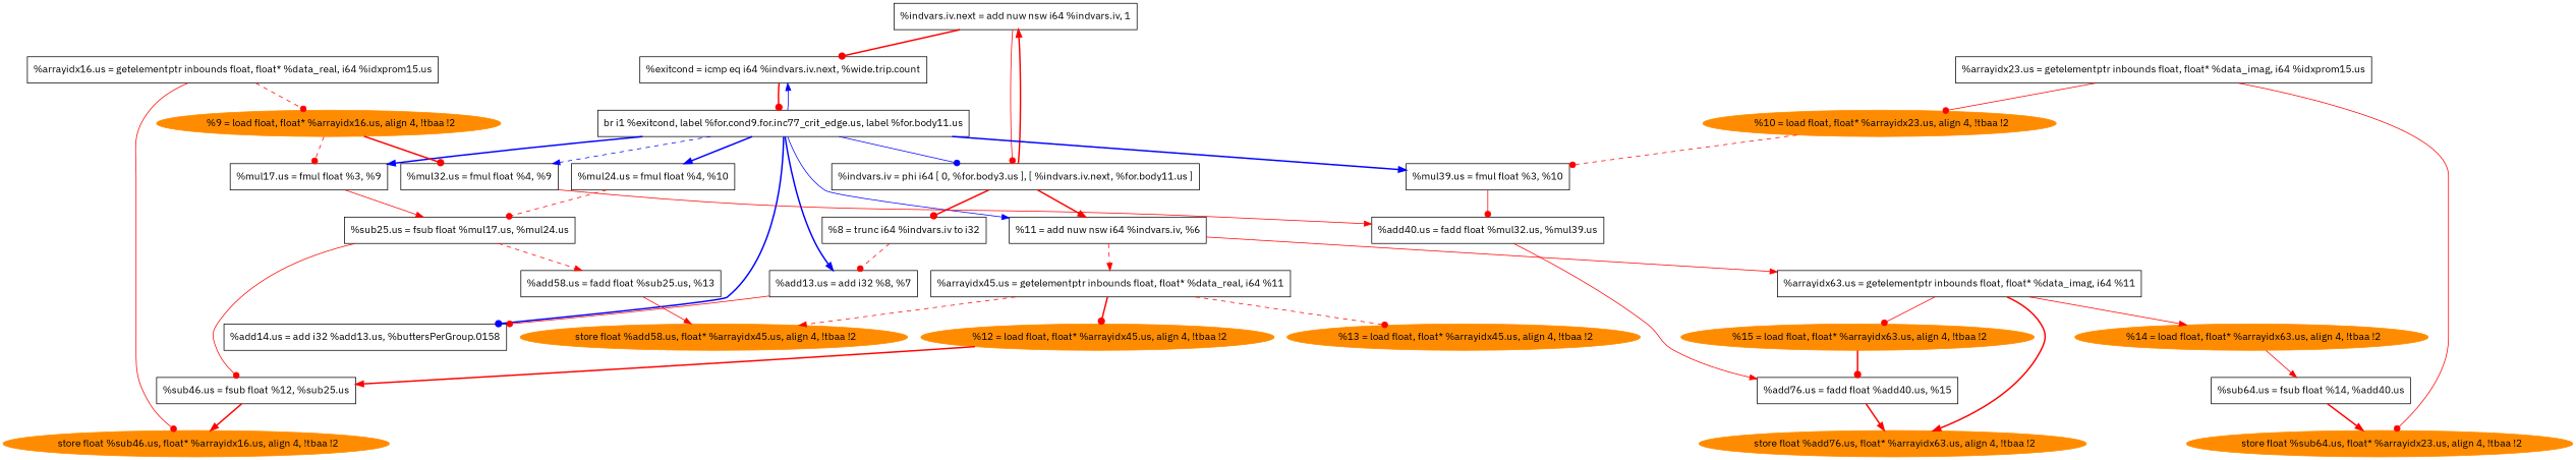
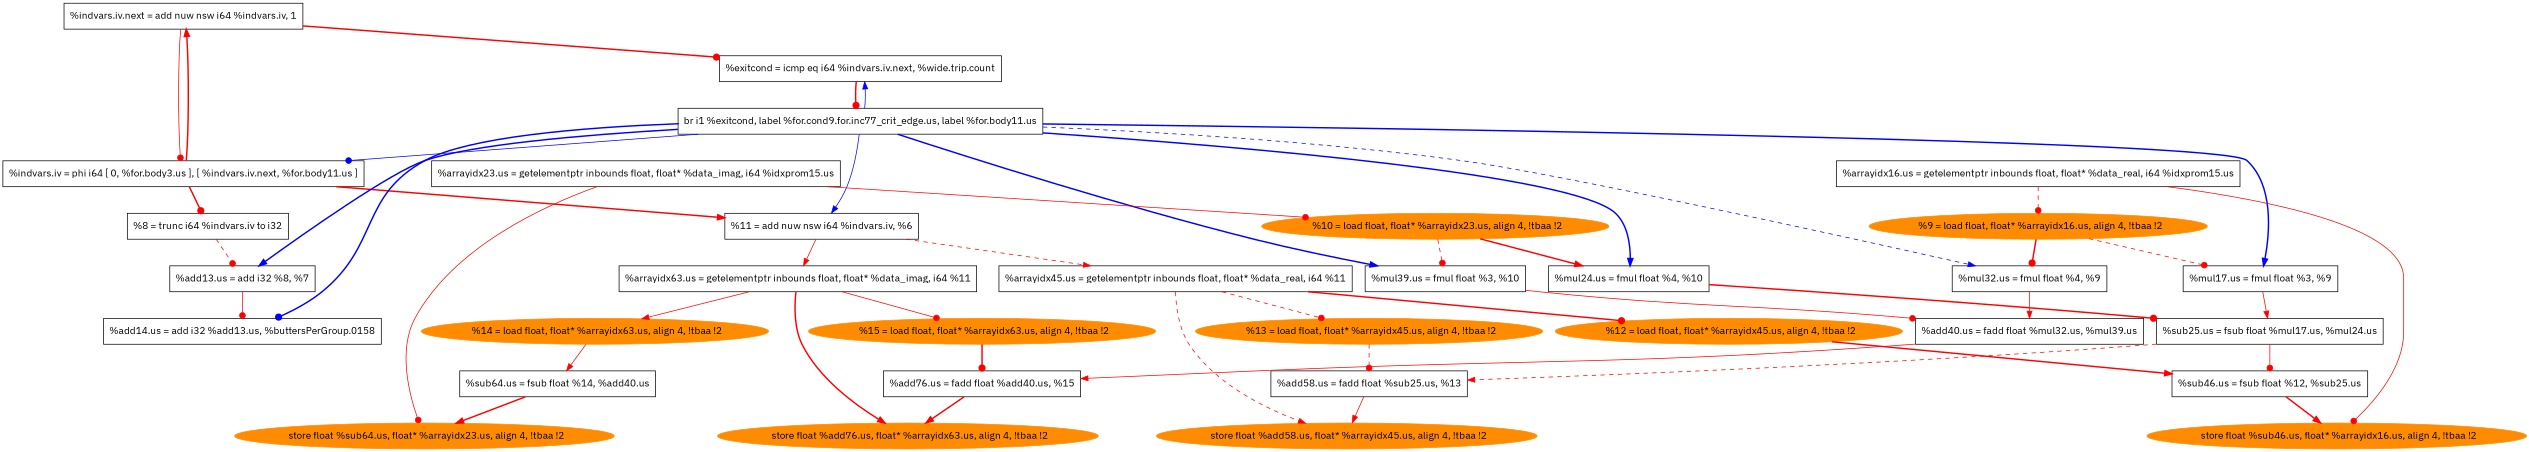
  digraph {
    fontname="IBM Plex Sans"
    node [fontname="IBM Plex Sans" shape=record]
    edge [arrowhead=normal color=red fontname="IBM Plex Sans" style=bold]
    n1 [label="  %indvars.iv.next = add nuw nsw i64 %indvars.iv, 1"]
    n2 [label="  %exitcond = icmp eq i64 %indvars.iv.next, %wide.trip.count"]
    n3 [label="  %indvars.iv = phi i64 [ 0, %for.body3.us ], [ %indvars.iv.next, %for.body11.us ]"]
    n4 [label="  br i1 %exitcond, label %for.cond9.for.inc77_crit_edge.us, label %for.body11.us"]
    n5 [label="  %11 = add nuw nsw i64 %indvars.iv, %6"]
    n6 [label="  %8 = trunc i64 %indvars.iv to i32"]
    n7 [label="  %add13.us = add i32 %8, %7"]
    n8 [label="  %add14.us = add i32 %add13.us, %buttersPerGroup.0158"]
    n9 [label="  %mul17.us = fmul float %3, %9"]
    n10 [label="  %mul24.us = fmul float %4, %10"]
    n11 [label="  %mul32.us = fmul float %4, %9"]
    n12 [label="  %mul39.us = fmul float %3, %10"]
    n13 [label="  %arrayidx45.us = getelementptr inbounds float, float* %data_real, i64 %11"]
    n14 [label="  %arrayidx63.us = getelementptr inbounds float, float* %data_imag, i64 %11"]
    n15 [label="  %sub25.us = fsub float %mul17.us, %mul24.us"]
    n16 [label="  %add40.us = fadd float %mul32.us, %mul39.us"]
    n17 [color=darkorange label="  %12 = load float, float* %arrayidx45.us, align 4, !tbaa !2" shape=oval style=filled]
    n18 [color=darkorange label="  %13 = load float, float* %arrayidx45.us, align 4, !tbaa !2" shape=oval style=filled]
    n19 [color=darkorange label="  store float %add58.us, float* %arrayidx45.us, align 4, !tbaa !2" shape=oval style=filled]
    n20 [color=darkorange label="  %14 = load float, float* %arrayidx63.us, align 4, !tbaa !2" shape=oval style=filled]
    n21 [color=darkorange label="  %15 = load float, float* %arrayidx63.us, align 4, !tbaa !2" shape=oval style=filled]
    n22 [color=darkorange label="  store float %add76.us, float* %arrayidx63.us, align 4, !tbaa !2" shape=oval style=filled]
    n23 [label="  %sub46.us = fsub float %12, %sub25.us"]
    n24 [label="  %add58.us = fadd float %sub25.us, %13"]
    n25 [label="  %sub64.us = fsub float %14, %add40.us"]
    n26 [label="  %add76.us = fadd float %add40.us, %15"]
    n27 [color=darkorange label="  store float %sub46.us, float* %arrayidx16.us, align 4, !tbaa !2" shape=oval style=filled]
    n28 [color=darkorange label="  store float %sub64.us, float* %arrayidx23.us, align 4, !tbaa !2" shape=oval style=filled]
    n29 [label="  %arrayidx16.us = getelementptr inbounds float, float* %data_real, i64 %idxprom15.us"]
    n30 [color=darkorange label="  %9 = load float, float* %arrayidx16.us, align 4, !tbaa !2" shape=oval style=filled]
    n31 [label="  %arrayidx23.us = getelementptr inbounds float, float* %data_imag, i64 %idxprom15.us"]
    n32 [color=darkorange label="  %10 = load float, float* %arrayidx23.us, align 4, !tbaa !2" shape=oval style=filled]
    n1 -> n2 [arrowhead=dot]
    n1 -> n3 [arrowhead=dot style=solid]
    n2 -> n4 [arrowhead=dot]
    n3 -> n1
    n3 -> n5
    n3 -> n6 [arrowhead=dot]
    n4 -> n2 [color=blue style=solid]
    n4 -> n3 [arrowhead=dot color=blue style=solid]
    n4 -> n5 [color=blue style=solid]
    n4 -> n7 [color=blue]
    n4 -> n8 [arrowhead=dot color=blue]
    n4 -> n9 [color=blue]
    n4 -> n10 [color=blue]
    n4 -> n11 [color=blue style=dashed]
    n4 -> n12 [color=blue]
    n5 -> n13 [style=dashed]
    n5 -> n14 [style=solid]
    n6 -> n7 [arrowhead=dot style=dashed]
    n7 -> n8 [arrowhead=dot style=solid]
    n9 -> n15 [style=solid]
-   n10 -> n15 [arrowhead=dot style=dashed]
+   n10 -> n15 [arrowhead=dot]
    n11 -> n16 [style=solid]
    n12 -> n16 [arrowhead=dot style=solid]
    n13 -> n17 [arrowhead=dot]
    n13 -> n18 [arrowhead=dot style=dashed]
    n13 -> n19 [style=dashed]
    n14 -> n20 [style=solid]
    n14 -> n21 [arrowhead=dot style=solid]
    n14 -> n22
    n15 -> n23 [arrowhead=dot style=solid]
    n15 -> n24 [style=dashed]
    n16 -> n26 [style=solid]
    n17 -> n23
+   n18 -> n24 [arrowhead=dot style=dashed]
    n20 -> n25 [style=solid]
    n21 -> n26 [arrowhead=dot]
    n23 -> n27
    n24 -> n19 [style=solid]
    n25 -> n28
    n26 -> n22
    n29 -> n27 [arrowhead=dot style=solid]
    n29 -> n30 [arrowhead=dot style=dashed]
    n30 -> n9 [arrowhead=dot style=dashed]
    n30 -> n11 [arrowhead=dot]
    n31 -> n28 [arrowhead=dot style=solid]
    n31 -> n32 [arrowhead=dot style=solid]
+   n32 -> n10
    n32 -> n12 [arrowhead=dot style=dashed]
  }
